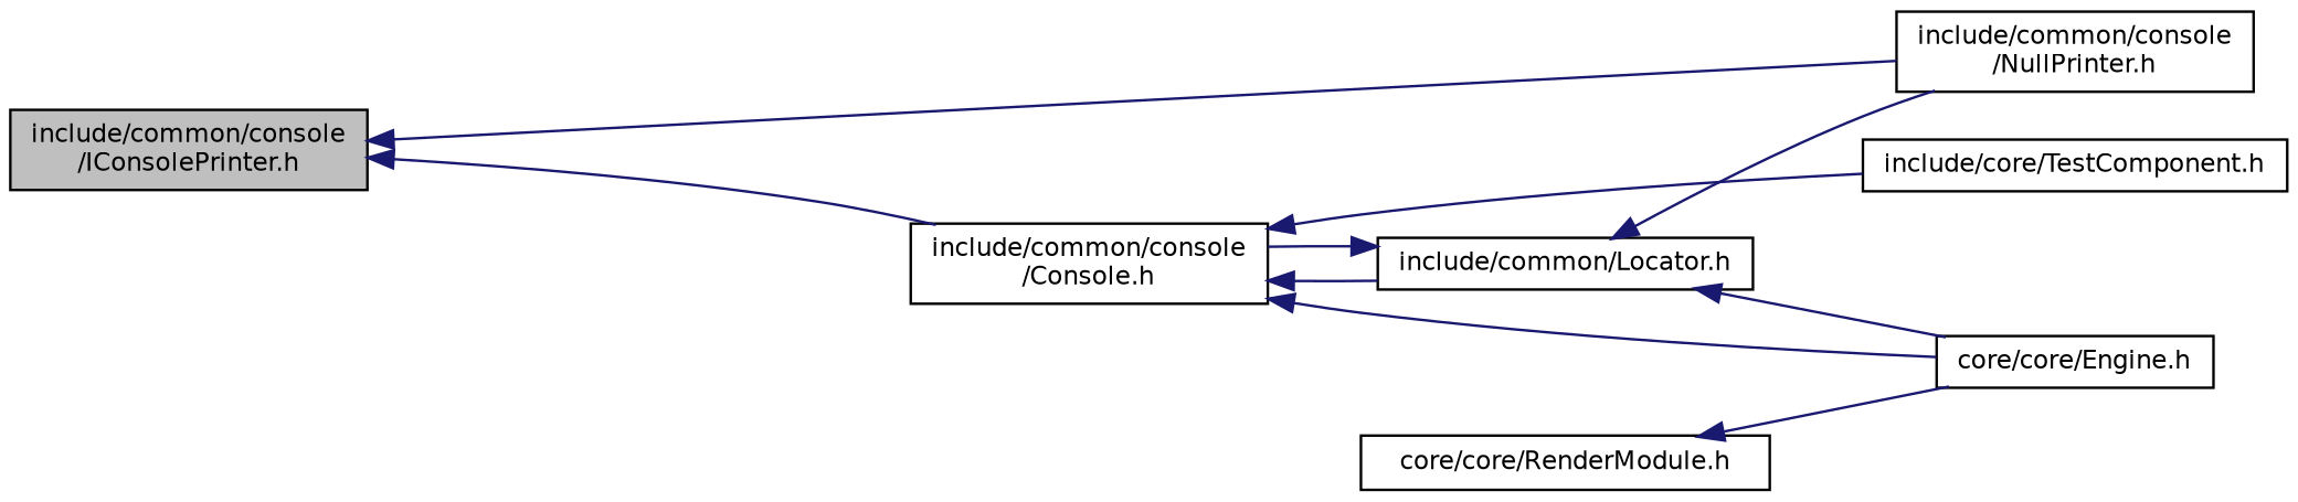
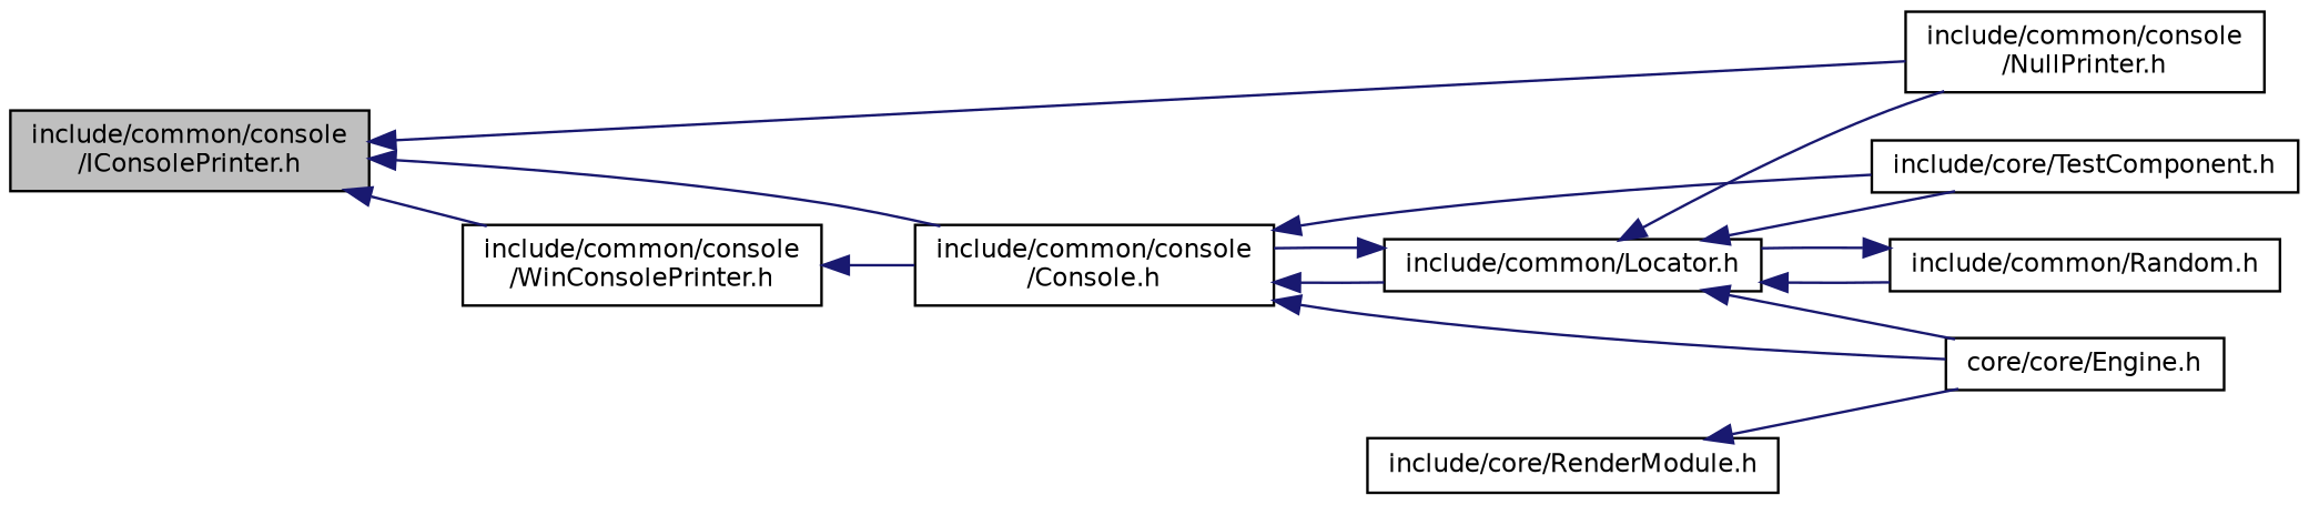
  digraph {
    rankdir=LR
    node [color=black fillcolor=white fontname=Helvetica fontsize=10 shape=record style=filled]
    edge [color=midnightblue dir=back fontname=Helvetica fontsize=10 labelfontname=Helvetica labelfontsize=10 style=solid]
    n1 [fillcolor=grey75 fontcolor=black height=0.2 label="include/common/console\l/IConsolePrinter.h" width=0.4]
    n2 [height=0.2 label="include/common/console\l/Console.h" width=0.4]
    n3 [height=0.2 label="include/common/console\l/NullPrinter.h" width=0.4]
+   n4 [height=0.2 label="include/common/console\l/WinConsolePrinter.h" width=0.4]
    n5 [height=0.2 label="include/common/Locator.h" width=0.4]
    n6 [height=0.2 label="core/core/Engine.h" width=0.4]
    n7 [height=0.2 label="include/core/TestComponent.h" width=0.4]
-   n9 [height=0.2 label="core/core/RenderModule.h" width=0.4]
+   n8 [height=0.2 label="include/common/Random.h" width=0.4]
+   n9 [height=0.2 label="include/core/RenderModule.h" width=0.4]
    n1 -> n2
    n1 -> n3
+   n1 -> n4
    n2 -> n5
    n2 -> n6
    n2 -> n7
+   n4 -> n2
    n5 -> n2
    n5 -> n3
    n5 -> n6
+   n5 -> n7
+   n5 -> n8
+   n8 -> n5
    n9 -> n6
  }
